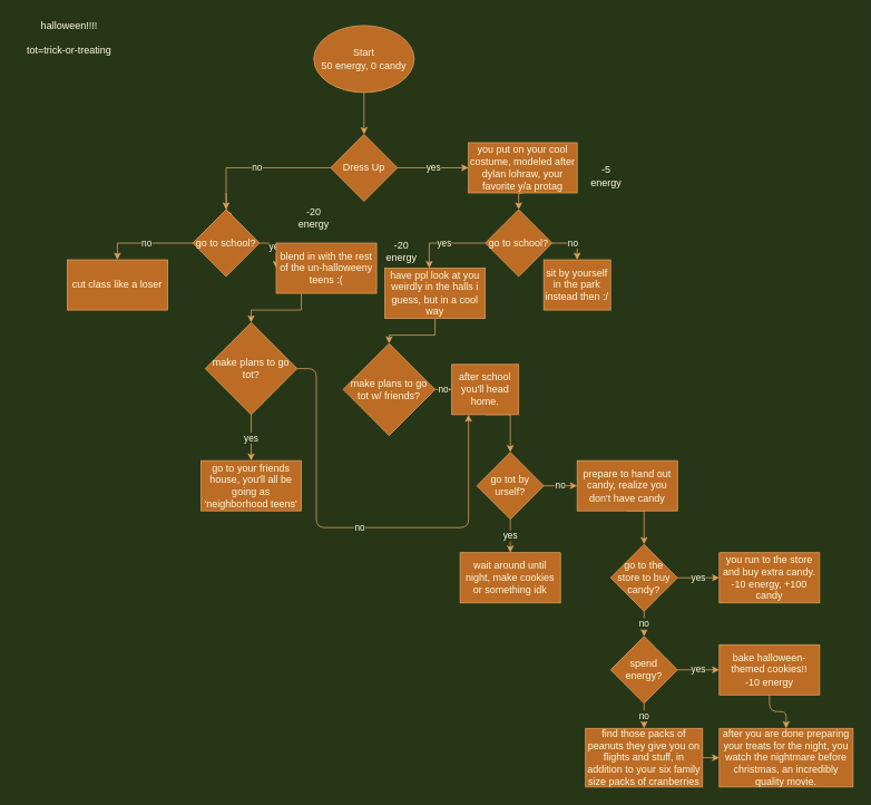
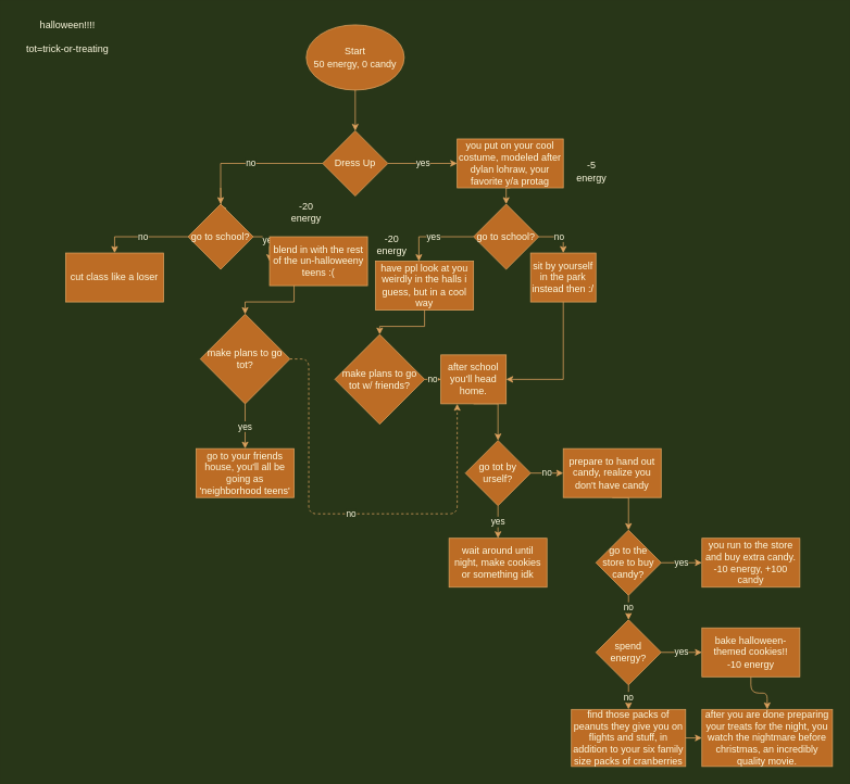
  <mxCell id="0" />
  <mxCell id="1" parent="0" />
  <mxCell id="2" value="&lt;div&gt;Start&lt;/div&gt;50 energy, 0 candy" style="ellipse;whiteSpace=wrap;html=1;fillColor=#BC6C25;strokeColor=#DDA15E;fontColor=#FEFAE0;" parent="1" vertex="1"><mxGeometry x="375" y="30" width="120" height="80" as="geometry" /></mxCell>
  <mxCell id="3" value="" style="endArrow=classic;html=1;exitX=0.5;exitY=1;exitDx=0;exitDy=0;entryX=0.5;entryY=0;entryDx=0;entryDy=0;strokeColor=#DDA15E;fontColor=#FEFAE0;labelBackgroundColor=#283618;" parent="1" source="2" target="6" edge="1"><mxGeometry width="50" height="50" relative="1" as="geometry"><mxPoint x="435" y="110" as="sourcePoint" /><mxPoint x="435" y="160" as="targetPoint" /><Array as="points" /></mxGeometry></mxCell>
  <mxCell id="4" value="yes" style="edgeStyle=orthogonalEdgeStyle;rounded=0;orthogonalLoop=1;jettySize=auto;html=1;entryX=0;entryY=0.5;entryDx=0;entryDy=0;strokeColor=#DDA15E;fontColor=#FEFAE0;labelBackgroundColor=#283618;" parent="1" source="6" edge="1" target="10"><mxGeometry relative="1" as="geometry"><mxPoint x="550" y="200" as="targetPoint" /></mxGeometry></mxCell>
  <mxCell id="5" value="no" style="edgeStyle=orthogonalEdgeStyle;rounded=0;orthogonalLoop=1;jettySize=auto;html=1;entryX=0.5;entryY=0;entryDx=0;entryDy=0;strokeColor=#DDA15E;fontColor=#FEFAE0;labelBackgroundColor=#283618;" parent="1" source="6" edge="1" target="16"><mxGeometry relative="1" as="geometry"><mxPoint x="330" y="200" as="targetPoint" /></mxGeometry></mxCell>
  <mxCell id="6" value="Dress Up" style="rhombus;whiteSpace=wrap;html=1;fillColor=#BC6C25;strokeColor=#DDA15E;fontColor=#FEFAE0;" parent="1" vertex="1"><mxGeometry x="395" y="160" width="80" height="80" as="geometry" /></mxCell>
  <mxCell id="7" style="edgeStyle=orthogonalEdgeStyle;rounded=0;orthogonalLoop=1;jettySize=auto;html=1;strokeColor=#DDA15E;fontColor=#FEFAE0;labelBackgroundColor=#283618;" edge="1" parent="1" target="16"><mxGeometry relative="1" as="geometry"><mxPoint x="270" y="230" as="sourcePoint" /></mxGeometry></mxCell>
  <mxCell id="8" value="halloween!!!!" style="text;html=1;strokeColor=none;fillColor=none;align=center;verticalAlign=middle;whiteSpace=wrap;rounded=0;fontColor=#FEFAE0;" parent="1" vertex="1"><mxGeometry x="20" y="20" width="125" height="20" as="geometry" /></mxCell>
  <mxCell id="9" style="edgeStyle=orthogonalEdgeStyle;rounded=0;orthogonalLoop=1;jettySize=auto;html=1;entryX=0.5;entryY=0;entryDx=0;entryDy=0;exitX=0.5;exitY=1;exitDx=0;exitDy=0;strokeColor=#DDA15E;fontColor=#FEFAE0;labelBackgroundColor=#283618;" edge="1" parent="1" source="10" target="13"><mxGeometry relative="1" as="geometry"><Array as="points" /></mxGeometry></mxCell>
  <mxCell id="10" value="you put on your cool costume, modeled after dylan lohraw, your favorite y/a protag" style="rounded=0;whiteSpace=wrap;html=1;fillColor=#BC6C25;strokeColor=#DDA15E;fontColor=#FEFAE0;" parent="1" vertex="1"><mxGeometry x="560" y="170" width="130" height="60" as="geometry" /></mxCell>
  <mxCell id="11" value="yes" style="edgeStyle=orthogonalEdgeStyle;rounded=0;orthogonalLoop=1;jettySize=auto;html=1;entryX=0.442;entryY=0;entryDx=0;entryDy=0;entryPerimeter=0;strokeColor=#DDA15E;fontColor=#FEFAE0;labelBackgroundColor=#283618;" edge="1" parent="1" source="13" target="23"><mxGeometry relative="1" as="geometry"><Array as="points"><mxPoint x="513" y="290" /></Array></mxGeometry></mxCell>
  <mxCell id="12" value="no" style="edgeStyle=orthogonalEdgeStyle;rounded=0;orthogonalLoop=1;jettySize=auto;html=1;entryX=0.5;entryY=0;entryDx=0;entryDy=0;exitX=1;exitY=0.5;exitDx=0;exitDy=0;strokeColor=#DDA15E;fontColor=#FEFAE0;labelBackgroundColor=#283618;" edge="1" parent="1" source="13" target="21"><mxGeometry relative="1" as="geometry" /></mxCell>
  <mxCell id="13" value="go to school?" style="rhombus;whiteSpace=wrap;html=1;fillColor=#BC6C25;strokeColor=#DDA15E;fontColor=#FEFAE0;" vertex="1" parent="1"><mxGeometry x="580" y="250" width="80" height="80" as="geometry" /></mxCell>
  <mxCell id="14" value="yes" style="edgeStyle=orthogonalEdgeStyle;rounded=0;orthogonalLoop=1;jettySize=auto;html=1;strokeColor=#DDA15E;fontColor=#FEFAE0;labelBackgroundColor=#283618;entryX=0;entryY=0.5;entryDx=0;entryDy=0;" edge="1" parent="1" source="16" target="18"><mxGeometry relative="1" as="geometry"><mxPoint x="320" y="340" as="targetPoint" /></mxGeometry></mxCell>
  <mxCell id="15" value="no" style="edgeStyle=orthogonalEdgeStyle;rounded=0;orthogonalLoop=1;jettySize=auto;html=1;entryX=0.5;entryY=0;entryDx=0;entryDy=0;strokeColor=#DDA15E;fontColor=#FEFAE0;labelBackgroundColor=#283618;" edge="1" parent="1" source="16" target="19"><mxGeometry relative="1" as="geometry" /></mxCell>
  <mxCell id="16" value="&lt;div&gt;go to school?&lt;/div&gt;" style="rhombus;whiteSpace=wrap;html=1;fillColor=#BC6C25;strokeColor=#DDA15E;fontColor=#FEFAE0;" vertex="1" parent="1"><mxGeometry x="230" y="250" width="80" height="80" as="geometry" /></mxCell>
  <mxCell id="17" style="edgeStyle=orthogonalEdgeStyle;rounded=0;orthogonalLoop=1;jettySize=auto;html=1;strokeColor=#DDA15E;fontColor=#FEFAE0;labelBackgroundColor=#283618;entryX=0.5;entryY=0;entryDx=0;entryDy=0;" edge="1" parent="1" source="18" target="26"><mxGeometry relative="1" as="geometry"><Array as="points"><mxPoint x="360" y="370" /><mxPoint x="300" y="370" /></Array></mxGeometry></mxCell>
  <mxCell id="18" value="blend in with the rest of the un-halloweeny teens :(" style="rounded=0;whiteSpace=wrap;html=1;fillColor=#BC6C25;strokeColor=#DDA15E;fontColor=#FEFAE0;" vertex="1" parent="1"><mxGeometry x="330" y="290" width="120" height="60" as="geometry" /></mxCell>
  <mxCell id="19" value="cut class like a loser" style="rounded=0;whiteSpace=wrap;html=1;fillColor=#BC6C25;strokeColor=#DDA15E;fontColor=#FEFAE0;" vertex="1" parent="1"><mxGeometry x="80" y="310" width="120" height="60" as="geometry" /></mxCell>
+ <mxCell id="20" style="edgeStyle=orthogonalEdgeStyle;rounded=0;orthogonalLoop=1;jettySize=auto;html=1;entryX=1;entryY=0.5;entryDx=0;entryDy=0;exitX=0.5;exitY=1;exitDx=0;exitDy=0;strokeColor=#DDA15E;fontColor=#FEFAE0;labelBackgroundColor=#283618;" edge="1" parent="1" source="21" target="30"><mxGeometry relative="1" as="geometry" /></mxCell>
  <mxCell id="21" value="sit by yourself in the park instead then :/" style="rounded=0;whiteSpace=wrap;html=1;fillColor=#BC6C25;strokeColor=#DDA15E;fontColor=#FEFAE0;" vertex="1" parent="1"><mxGeometry x="650" y="310" width="80" height="60" as="geometry" /></mxCell>
  <mxCell id="22" style="edgeStyle=orthogonalEdgeStyle;rounded=0;orthogonalLoop=1;jettySize=auto;html=1;strokeColor=#DDA15E;fontColor=#FEFAE0;labelBackgroundColor=#283618;" edge="1" parent="1" source="23" target="28"><mxGeometry relative="1" as="geometry" /></mxCell>
  <mxCell id="23" value="have ppl look at you weirdly in the halls i guess, but in a cool way" style="rounded=0;whiteSpace=wrap;html=1;fillColor=#BC6C25;strokeColor=#DDA15E;fontColor=#FEFAE0;" vertex="1" parent="1"><mxGeometry x="460" y="320" width="120" height="60" as="geometry" /></mxCell>
  <mxCell id="24" value="yes" style="edgeStyle=orthogonalEdgeStyle;curved=0;rounded=1;sketch=0;orthogonalLoop=1;jettySize=auto;html=1;strokeColor=#DDA15E;fillColor=#BC6C25;fontColor=#FEFAE0;labelBackgroundColor=#283618;" edge="1" parent="1" source="26" target="53"><mxGeometry relative="1" as="geometry" /></mxCell>
- <mxCell id="25" value="no" style="edgeStyle=orthogonalEdgeStyle;curved=0;rounded=1;sketch=0;orthogonalLoop=1;jettySize=auto;html=1;entryX=0.25;entryY=1;entryDx=0;entryDy=0;strokeColor=#DDA15E;fillColor=#BC6C25;fontColor=#FEFAE0;labelBackgroundColor=#283618;exitX=1;exitY=0.5;exitDx=0;exitDy=0;" edge="1" parent="1" source="26" target="30"><mxGeometry relative="1" as="geometry"><Array as="points"><mxPoint x="378" y="440" /><mxPoint x="378" y="630" /><mxPoint x="560" y="630" /></Array></mxGeometry></mxCell>
+ <mxCell id="25" value="no" style="edgeStyle=orthogonalEdgeStyle;curved=0;rounded=1;sketch=0;orthogonalLoop=1;jettySize=auto;html=1;entryX=0.25;entryY=1;entryDx=0;entryDy=0;strokeColor=#DDA15E;fillColor=#BC6C25;fontColor=#FEFAE0;labelBackgroundColor=#283618;exitX=1;exitY=0.5;exitDx=0;exitDy=0;dashed=1;" edge="1" parent="1" source="26" target="30"><mxGeometry relative="1" as="geometry"><Array as="points"><mxPoint x="378" y="440" /><mxPoint x="378" y="630" /><mxPoint x="560" y="630" /></Array></mxGeometry></mxCell>
  <mxCell id="26" value="make plans to go tot?" style="rhombus;whiteSpace=wrap;html=1;fillColor=#BC6C25;strokeColor=#DDA15E;fontColor=#FEFAE0;" vertex="1" parent="1"><mxGeometry x="245" y="385" width="110" height="110" as="geometry" /></mxCell>
  <mxCell id="27" value="no" style="edgeStyle=orthogonalEdgeStyle;rounded=0;orthogonalLoop=1;jettySize=auto;html=1;exitX=1;exitY=0.5;exitDx=0;exitDy=0;entryX=0;entryY=0.5;entryDx=0;entryDy=0;strokeColor=#DDA15E;fontColor=#FEFAE0;labelBackgroundColor=#283618;" edge="1" parent="1" source="28" target="30"><mxGeometry relative="1" as="geometry" /></mxCell>
  <mxCell id="28" value="make plans to go tot w/ friends?" style="rhombus;whiteSpace=wrap;html=1;fillColor=#BC6C25;strokeColor=#DDA15E;fontColor=#FEFAE0;" vertex="1" parent="1"><mxGeometry x="410" y="410" width="110" height="110" as="geometry" /></mxCell>
  <mxCell id="29" style="edgeStyle=orthogonalEdgeStyle;rounded=0;orthogonalLoop=1;jettySize=auto;html=1;entryX=0.5;entryY=0;entryDx=0;entryDy=0;exitX=0.5;exitY=1;exitDx=0;exitDy=0;strokeColor=#DDA15E;fontColor=#FEFAE0;labelBackgroundColor=#283618;" edge="1" parent="1" source="30" target="33"><mxGeometry relative="1" as="geometry"><Array as="points"><mxPoint x="610" y="495" /></Array></mxGeometry></mxCell>
  <mxCell id="30" value="after school you'll head home." style="rounded=0;whiteSpace=wrap;html=1;fillColor=#BC6C25;strokeColor=#DDA15E;fontColor=#FEFAE0;" vertex="1" parent="1"><mxGeometry x="540" y="435" width="80" height="60" as="geometry" /></mxCell>
  <mxCell id="31" value="no" style="edgeStyle=orthogonalEdgeStyle;rounded=0;orthogonalLoop=1;jettySize=auto;html=1;strokeColor=#DDA15E;fontColor=#FEFAE0;labelBackgroundColor=#283618;" edge="1" parent="1" source="33" target="36"><mxGeometry relative="1" as="geometry" /></mxCell>
  <mxCell id="32" value="yes" style="edgeStyle=orthogonalEdgeStyle;rounded=0;orthogonalLoop=1;jettySize=auto;html=1;strokeColor=#DDA15E;fontColor=#FEFAE0;labelBackgroundColor=#283618;" edge="1" parent="1" source="33" target="37"><mxGeometry relative="1" as="geometry" /></mxCell>
  <mxCell id="33" value="go tot by urself?" style="rhombus;whiteSpace=wrap;html=1;fillColor=#BC6C25;strokeColor=#DDA15E;fontColor=#FEFAE0;" vertex="1" parent="1"><mxGeometry x="570" y="540" width="80" height="80" as="geometry" /></mxCell>
  <mxCell id="34" value="tot=trick-or-treating" style="text;html=1;strokeColor=none;fillColor=none;align=center;verticalAlign=middle;whiteSpace=wrap;rounded=0;fontColor=#FEFAE0;" vertex="1" parent="1"><mxGeometry x="20" y="50" width="125" height="20" as="geometry" /></mxCell>
  <mxCell id="35" style="edgeStyle=orthogonalEdgeStyle;rounded=0;orthogonalLoop=1;jettySize=auto;html=1;exitX=0.5;exitY=1;exitDx=0;exitDy=0;entryX=0.5;entryY=0;entryDx=0;entryDy=0;strokeColor=#DDA15E;fontColor=#FEFAE0;labelBackgroundColor=#283618;" edge="1" parent="1" source="36" target="40"><mxGeometry relative="1" as="geometry"><Array as="points"><mxPoint x="770" y="610" /></Array></mxGeometry></mxCell>
  <mxCell id="36" value="prepare to hand out candy, realize you don't have candy" style="rounded=0;whiteSpace=wrap;html=1;fillColor=#BC6C25;strokeColor=#DDA15E;fontColor=#FEFAE0;" vertex="1" parent="1"><mxGeometry x="690" y="550" width="120" height="60" as="geometry" /></mxCell>
  <mxCell id="37" value="wait around until night, make cookies or something idk" style="rounded=0;whiteSpace=wrap;html=1;fillColor=#BC6C25;strokeColor=#DDA15E;fontColor=#FEFAE0;" vertex="1" parent="1"><mxGeometry x="550" y="660" width="120" height="60" as="geometry" /></mxCell>
  <mxCell id="38" value="yes" style="edgeStyle=orthogonalEdgeStyle;curved=0;rounded=1;sketch=0;orthogonalLoop=1;jettySize=auto;html=1;strokeColor=#DDA15E;fillColor=#BC6C25;fontColor=#FEFAE0;labelBackgroundColor=#283618;" edge="1" parent="1" source="40" target="41"><mxGeometry relative="1" as="geometry" /></mxCell>
  <mxCell id="39" value="no" style="edgeStyle=orthogonalEdgeStyle;curved=0;rounded=1;sketch=0;orthogonalLoop=1;jettySize=auto;html=1;exitX=0.5;exitY=1;exitDx=0;exitDy=0;entryX=0.5;entryY=0;entryDx=0;entryDy=0;strokeColor=#DDA15E;fillColor=#BC6C25;fontColor=#FEFAE0;labelBackgroundColor=#283618;" edge="1" parent="1" source="40" target="44"><mxGeometry relative="1" as="geometry" /></mxCell>
  <mxCell id="40" value="&lt;div&gt;go to the &lt;br&gt;&lt;/div&gt;&lt;div&gt;store to buy &lt;br&gt;&lt;/div&gt;&lt;div&gt;candy?&lt;/div&gt;" style="rhombus;whiteSpace=wrap;html=1;fillColor=#BC6C25;strokeColor=#DDA15E;fontColor=#FEFAE0;" vertex="1" parent="1"><mxGeometry x="730" y="650" width="80" height="80" as="geometry" /></mxCell>
  <mxCell id="41" value="&lt;div&gt;you run to the store and buy extra candy.&lt;/div&gt;-10 energy, +100 candy" style="rounded=0;whiteSpace=wrap;html=1;sketch=0;strokeColor=#DDA15E;fillColor=#BC6C25;fontColor=#FEFAE0;" vertex="1" parent="1"><mxGeometry x="860" y="660" width="120" height="60" as="geometry" /></mxCell>
  <mxCell id="42" value="yes" style="edgeStyle=orthogonalEdgeStyle;curved=0;rounded=1;sketch=0;orthogonalLoop=1;jettySize=auto;html=1;strokeColor=#DDA15E;fillColor=#BC6C25;fontColor=#FEFAE0;labelBackgroundColor=#283618;" edge="1" parent="1" source="44" target="46"><mxGeometry relative="1" as="geometry" /></mxCell>
  <mxCell id="43" value="no" style="edgeStyle=orthogonalEdgeStyle;curved=0;rounded=1;sketch=0;orthogonalLoop=1;jettySize=auto;html=1;exitX=0.5;exitY=1;exitDx=0;exitDy=0;entryX=0.5;entryY=0;entryDx=0;entryDy=0;strokeColor=#DDA15E;fillColor=#BC6C25;fontColor=#FEFAE0;labelBackgroundColor=#283618;" edge="1" parent="1" source="44" target="49"><mxGeometry relative="1" as="geometry" /></mxCell>
  <mxCell id="44" value="spend energy?" style="rhombus;whiteSpace=wrap;html=1;rounded=0;sketch=0;strokeColor=#DDA15E;fillColor=#BC6C25;fontColor=#FEFAE0;" vertex="1" parent="1"><mxGeometry x="730" y="760" width="80" height="80" as="geometry" /></mxCell>
  <mxCell id="45" style="edgeStyle=orthogonalEdgeStyle;curved=0;rounded=1;sketch=0;orthogonalLoop=1;jettySize=auto;html=1;entryX=0.5;entryY=0;entryDx=0;entryDy=0;strokeColor=#DDA15E;fillColor=#BC6C25;fontColor=#FEFAE0;labelBackgroundColor=#283618;" edge="1" parent="1" source="46" target="50"><mxGeometry relative="1" as="geometry" /></mxCell>
  <mxCell id="46" value="&lt;div&gt;bake halloween-themed cookies!!&lt;/div&gt;-10 energy" style="rounded=0;whiteSpace=wrap;html=1;sketch=0;strokeColor=#DDA15E;fillColor=#BC6C25;fontColor=#FEFAE0;" vertex="1" parent="1"><mxGeometry x="860" y="770" width="120" height="60" as="geometry" /></mxCell>
  <mxCell id="47" value="-5 energy" style="text;html=1;strokeColor=none;fillColor=none;align=center;verticalAlign=middle;whiteSpace=wrap;rounded=0;sketch=0;fontColor=#FEFAE0;" vertex="1" parent="1"><mxGeometry x="705" y="200" width="40" height="20" as="geometry" /></mxCell>
  <mxCell id="48" style="edgeStyle=orthogonalEdgeStyle;curved=0;rounded=1;sketch=0;orthogonalLoop=1;jettySize=auto;html=1;exitX=1;exitY=0.5;exitDx=0;exitDy=0;entryX=0;entryY=0.5;entryDx=0;entryDy=0;strokeColor=#DDA15E;fillColor=#BC6C25;fontColor=#FEFAE0;labelBackgroundColor=#283618;" edge="1" parent="1" source="49" target="50"><mxGeometry relative="1" as="geometry" /></mxCell>
  <mxCell id="49" value="find those packs of peanuts they give you on flights and stuff, in addition to your six family size packs of cranberries" style="rounded=0;whiteSpace=wrap;html=1;sketch=0;strokeColor=#DDA15E;fillColor=#BC6C25;fontColor=#FEFAE0;" vertex="1" parent="1"><mxGeometry x="700" y="870" width="140" height="70" as="geometry" /></mxCell>
  <mxCell id="50" value="after you are done preparing your treats for the night, you watch the nightmare before christmas, an incredibly quality movie." style="rounded=0;whiteSpace=wrap;html=1;sketch=0;strokeColor=#DDA15E;fillColor=#BC6C25;fontColor=#FEFAE0;" vertex="1" parent="1"><mxGeometry x="860" y="870" width="160" height="70" as="geometry" /></mxCell>
  <mxCell id="51" value="-20 energy" style="text;html=1;strokeColor=none;fillColor=none;align=center;verticalAlign=middle;whiteSpace=wrap;rounded=0;sketch=0;fontColor=#FEFAE0;" vertex="1" parent="1"><mxGeometry x="355" y="250" width="40" height="20" as="geometry" /></mxCell>
  <mxCell id="52" value="-20 energy" style="text;html=1;strokeColor=none;fillColor=none;align=center;verticalAlign=middle;whiteSpace=wrap;rounded=0;sketch=0;fontColor=#FEFAE0;" vertex="1" parent="1"><mxGeometry x="460" y="290" width="40" height="20" as="geometry" /></mxCell>
  <mxCell id="53" value="go to your friends house, you'll all be going as 'neighborhood teens'" style="rounded=0;whiteSpace=wrap;html=1;sketch=0;strokeColor=#DDA15E;fillColor=#BC6C25;fontColor=#FEFAE0;" vertex="1" parent="1"><mxGeometry x="240" y="550" width="120" height="60" as="geometry" /></mxCell>
